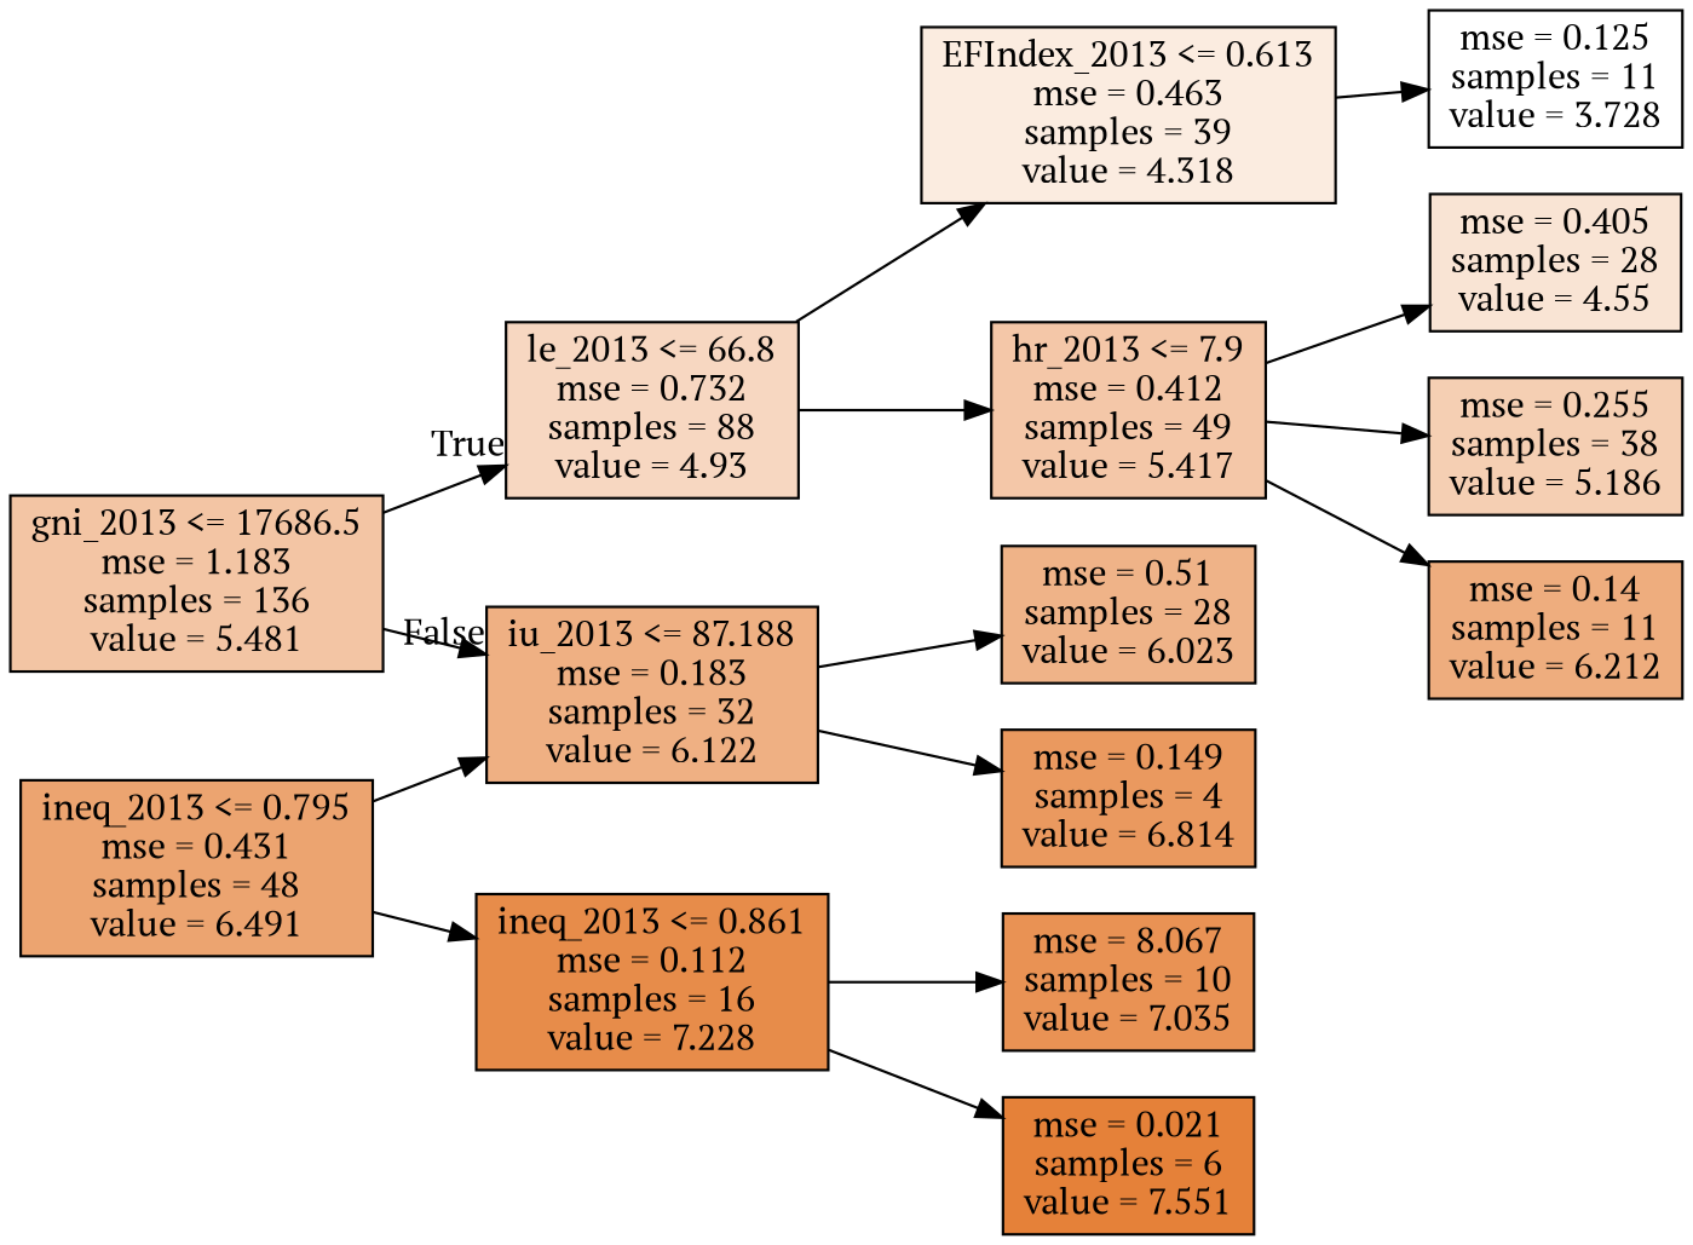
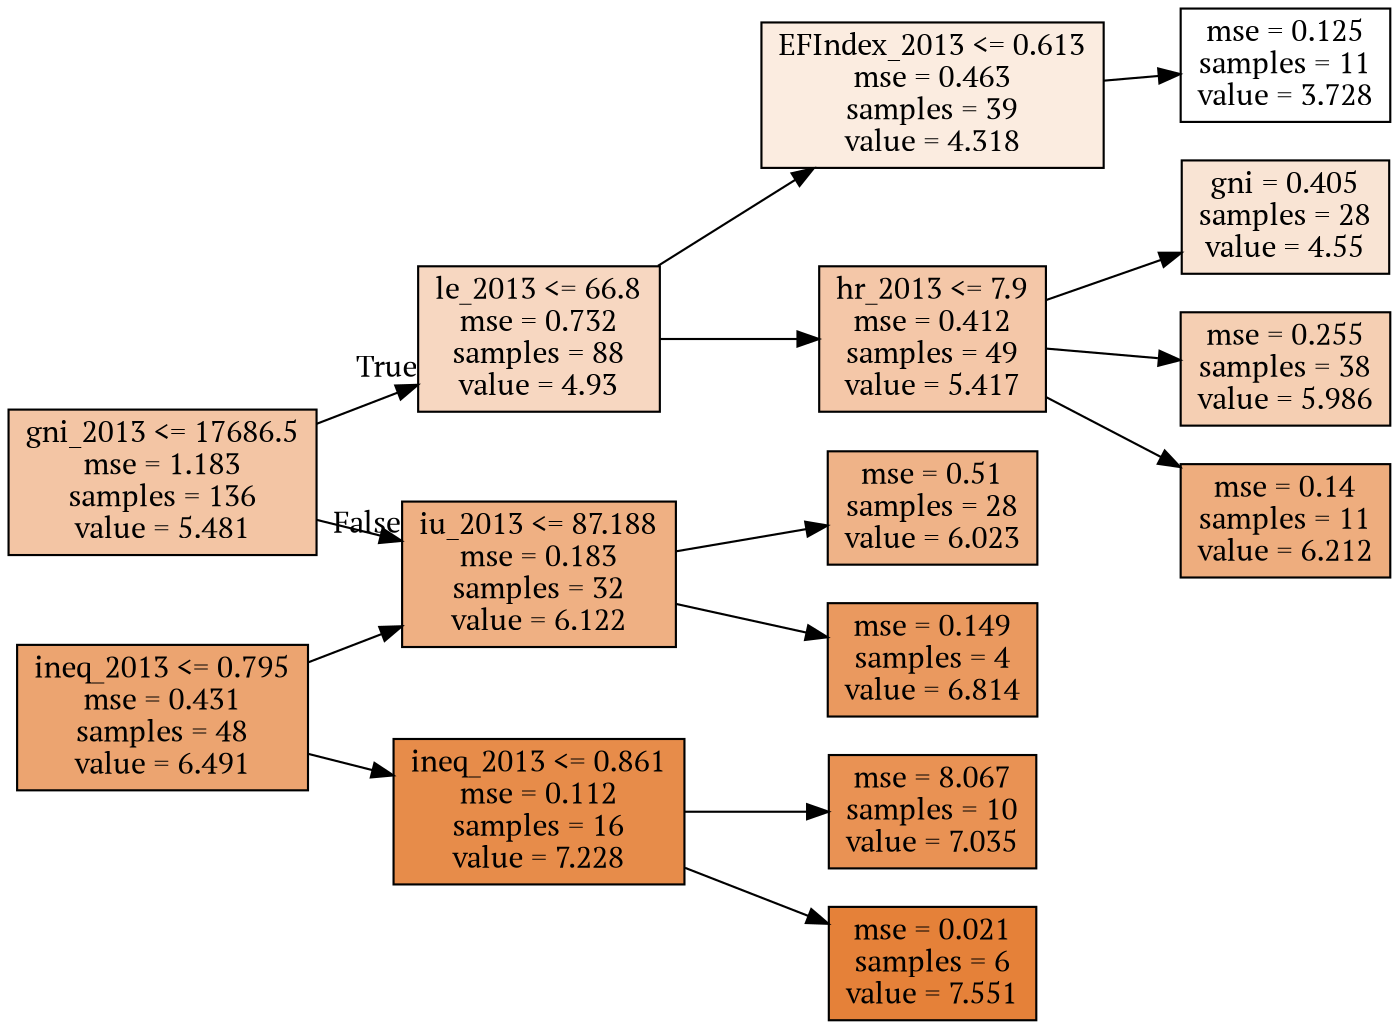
  digraph {
    fontname="PT Serif"
    rankdir=LR
    node [color=black fontname="PT Serif" shape=box style=filled]
    edge [fontname="PT Serif"]
    n1 [fillcolor="#f3c5a4" label="gni_2013 <= 17686.5\nmse = 1.183\nsamples = 136\nvalue = 5.481"]
    n2 [fillcolor="#f7d7c1" label="le_2013 <= 66.8\nmse = 0.732\nsamples = 88\nvalue = 4.93"]
    n3 [fillcolor="#efb083" label="iu_2013 <= 87.188\nmse = 0.183\nsamples = 32\nvalue = 6.122"]
    n4 [fillcolor="#fbece0" label="EFIndex_2013 <= 0.613\nmse = 0.463\nsamples = 39\nvalue = 4.318"]
    n5 [fillcolor="#f4c7a8" label="hr_2013 <= 7.9\nmse = 0.412\nsamples = 49\nvalue = 5.417"]
    n6 [fillcolor="#eca470" label="ineq_2013 <= 0.795\nmse = 0.431\nsamples = 48\nvalue = 6.491"]
    n7 [fillcolor="#e78c4a" label="ineq_2013 <= 0.861\nmse = 0.112\nsamples = 16\nvalue = 7.228"]
    n8 [fillcolor="#ffffff" label="mse = 0.125\nsamples = 11\nvalue = 3.728"]
-   n9 [fillcolor="#f9e4d4" label="mse = 0.405\nsamples = 28\nvalue = 4.55"]
-   n10 [fillcolor="#f5cfb3" label="mse = 0.255\nsamples = 38\nvalue = 5.186"]
+   n9 [fillcolor="#f9e4d4" label="gni = 0.405\nsamples = 28\nvalue = 4.55"]
+   n10 [fillcolor="#f5cfb3" label="mse = 0.255\nsamples = 38\nvalue = 5.986"]
    n11 [fillcolor="#eead7e" label="mse = 0.14\nsamples = 11\nvalue = 6.212"]
    n12 [fillcolor="#efb388" label="mse = 0.51\nsamples = 28\nvalue = 6.023"]
    n13 [fillcolor="#ea995f" label="mse = 0.149\nsamples = 4\nvalue = 6.814"]
    n14 [fillcolor="#e99254" label="mse = 8.067\nsamples = 10\nvalue = 7.035"]
    n15 [fillcolor="#e58139" label="mse = 0.021\nsamples = 6\nvalue = 7.551"]
    n1 -> n2 [headlabel=True labelangle=45 labeldistance=2.5]
    n1 -> n3 [headlabel=False labelangle=-45 labeldistance=2.5]
    n2 -> n4
    n2 -> n5
    n3 -> n12
    n3 -> n13
    n4 -> n8
    n5 -> n9
    n5 -> n10
    n5 -> n11
    n6 -> n3
    n6 -> n7
    n7 -> n14
    n7 -> n15
  }
